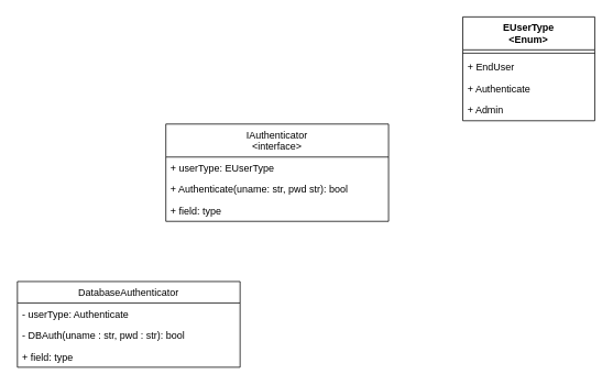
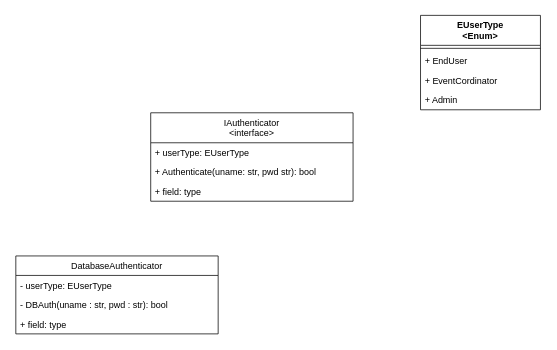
  <mxCell id="0" />
  <mxCell id="1" parent="0" />
  <mxCell id="2" value="IAuthenticator&#10;&lt;interface&gt;" style="swimlane;fontStyle=0;childLayout=stackLayout;horizontal=1;startSize=40;fillColor=none;horizontalStack=0;resizeParent=1;resizeParentMax=0;resizeLast=0;collapsible=1;marginBottom=0;" vertex="1" parent="1"><mxGeometry x="200" y="150" width="270" height="118" as="geometry" /></mxCell>
  <mxCell id="3" value="+ userType: EUserType" style="text;strokeColor=none;fillColor=none;align=left;verticalAlign=top;spacingLeft=4;spacingRight=4;overflow=hidden;rotatable=0;points=[[0,0.5],[1,0.5]];portConstraint=eastwest;" vertex="1" parent="2"><mxGeometry y="40" width="270" height="26" as="geometry" /></mxCell>
  <mxCell id="4" value="+ Authenticate(uname: str, pwd str): bool" style="text;strokeColor=none;fillColor=none;align=left;verticalAlign=top;spacingLeft=4;spacingRight=4;overflow=hidden;rotatable=0;points=[[0,0.5],[1,0.5]];portConstraint=eastwest;" vertex="1" parent="2"><mxGeometry y="66" width="270" height="26" as="geometry" /></mxCell>
  <mxCell id="5" value="+ field: type" style="text;strokeColor=none;fillColor=none;align=left;verticalAlign=top;spacingLeft=4;spacingRight=4;overflow=hidden;rotatable=0;points=[[0,0.5],[1,0.5]];portConstraint=eastwest;" vertex="1" parent="2"><mxGeometry y="92" width="270" height="26" as="geometry" /></mxCell>
  <mxCell id="6" value="EUserType&#10;&lt;Enum&gt;&#10;" style="swimlane;fontStyle=1;align=center;verticalAlign=top;childLayout=stackLayout;horizontal=1;startSize=40;horizontalStack=0;resizeParent=1;resizeParentMax=0;resizeLast=0;collapsible=1;marginBottom=0;" vertex="1" parent="1"><mxGeometry x="560" y="20" width="160" height="126" as="geometry" /></mxCell>
  <mxCell id="7" value="" style="line;strokeWidth=1;fillColor=none;align=left;verticalAlign=middle;spacingTop=-1;spacingLeft=3;spacingRight=3;rotatable=0;labelPosition=right;points=[];portConstraint=eastwest;" vertex="1" parent="6"><mxGeometry y="40" width="160" height="8" as="geometry" /></mxCell>
  <mxCell id="8" value="+ EndUser" style="text;strokeColor=none;fillColor=none;align=left;verticalAlign=top;spacingLeft=4;spacingRight=4;overflow=hidden;rotatable=0;points=[[0,0.5],[1,0.5]];portConstraint=eastwest;" vertex="1" parent="6"><mxGeometry y="48" width="160" height="26" as="geometry" /></mxCell>
- <mxCell id="9" value="+ Authenticate " style="text;strokeColor=none;fillColor=none;align=left;verticalAlign=top;spacingLeft=4;spacingRight=4;overflow=hidden;rotatable=0;points=[[0,0.5],[1,0.5]];portConstraint=eastwest;" vertex="1" parent="6"><mxGeometry y="74" width="160" height="26" as="geometry" /></mxCell>
+ <mxCell id="9" value="+ EventCordinator " style="text;strokeColor=none;fillColor=none;align=left;verticalAlign=top;spacingLeft=4;spacingRight=4;overflow=hidden;rotatable=0;points=[[0,0.5],[1,0.5]];portConstraint=eastwest;" vertex="1" parent="6"><mxGeometry y="74" width="160" height="26" as="geometry" /></mxCell>
  <mxCell id="10" value="+ Admin" style="text;strokeColor=none;fillColor=none;align=left;verticalAlign=top;spacingLeft=4;spacingRight=4;overflow=hidden;rotatable=0;points=[[0,0.5],[1,0.5]];portConstraint=eastwest;" vertex="1" parent="6"><mxGeometry y="100" width="160" height="26" as="geometry" /></mxCell>
  <mxCell id="11" value="DatabaseAuthenticator" style="swimlane;fontStyle=0;childLayout=stackLayout;horizontal=1;startSize=26;fillColor=none;horizontalStack=0;resizeParent=1;resizeParentMax=0;resizeLast=0;collapsible=1;marginBottom=0;" vertex="1" parent="1"><mxGeometry x="20" y="341" width="270" height="104" as="geometry" /></mxCell>
- <mxCell id="12" value="- userType: Authenticate" style="text;strokeColor=none;fillColor=none;align=left;verticalAlign=top;spacingLeft=4;spacingRight=4;overflow=hidden;rotatable=0;points=[[0,0.5],[1,0.5]];portConstraint=eastwest;" vertex="1" parent="11"><mxGeometry y="26" width="270" height="26" as="geometry" /></mxCell>
+ <mxCell id="12" value="- userType: EUserType" style="text;strokeColor=none;fillColor=none;align=left;verticalAlign=top;spacingLeft=4;spacingRight=4;overflow=hidden;rotatable=0;points=[[0,0.5],[1,0.5]];portConstraint=eastwest;" vertex="1" parent="11"><mxGeometry y="26" width="270" height="26" as="geometry" /></mxCell>
  <mxCell id="13" value="- DBAuth(uname : str, pwd : str): bool" style="text;strokeColor=none;fillColor=none;align=left;verticalAlign=top;spacingLeft=4;spacingRight=4;overflow=hidden;rotatable=0;points=[[0,0.5],[1,0.5]];portConstraint=eastwest;" vertex="1" parent="11"><mxGeometry y="52" width="270" height="26" as="geometry" /></mxCell>
  <mxCell id="14" value="+ field: type" style="text;strokeColor=none;fillColor=none;align=left;verticalAlign=top;spacingLeft=4;spacingRight=4;overflow=hidden;rotatable=0;points=[[0,0.5],[1,0.5]];portConstraint=eastwest;" vertex="1" parent="11"><mxGeometry y="78" width="270" height="26" as="geometry" /></mxCell>
